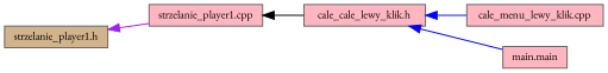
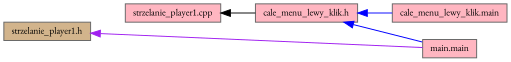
  digraph {
    fontname="EB Garamond"
    rankdir=LR
    node [color=grey40 fillcolor=lightpink fontname="EB Garamond" fontsize=10 shape=box style=filled]
    edge [color=blue dir=back fontname="EB Garamond" fontsize=10 labelfontname=Helvetica labelfontsize=10 style=solid]
    n1 [color=gray40 fillcolor=tan fontcolor=black height=0.2 label="strzelanie_player1.h" width=0.4]
    n2 [height=0.2 label="strzelanie_player1.cpp" width=0.4]
-   n3 [height=0.2 label="cale_cale_lewy_klik.h" width=0.4]
-   n4 [height=0.2 label="cale_menu_lewy_klik.cpp" width=0.4]
+   n3 [height=0.2 label="cale_menu_lewy_klik.h" width=0.4]
+   n4 [height=0.2 label="cale_menu_lewy_klik.main" width=0.4]
    n5 [height=0.2 label="main.main" width=0.4]
-   n1 -> n2 [color=purple]
+   n1 -> n5 [color=purple]
    n2 -> n3 [color=black]
    n3 -> n4
    n3 -> n5
  }
